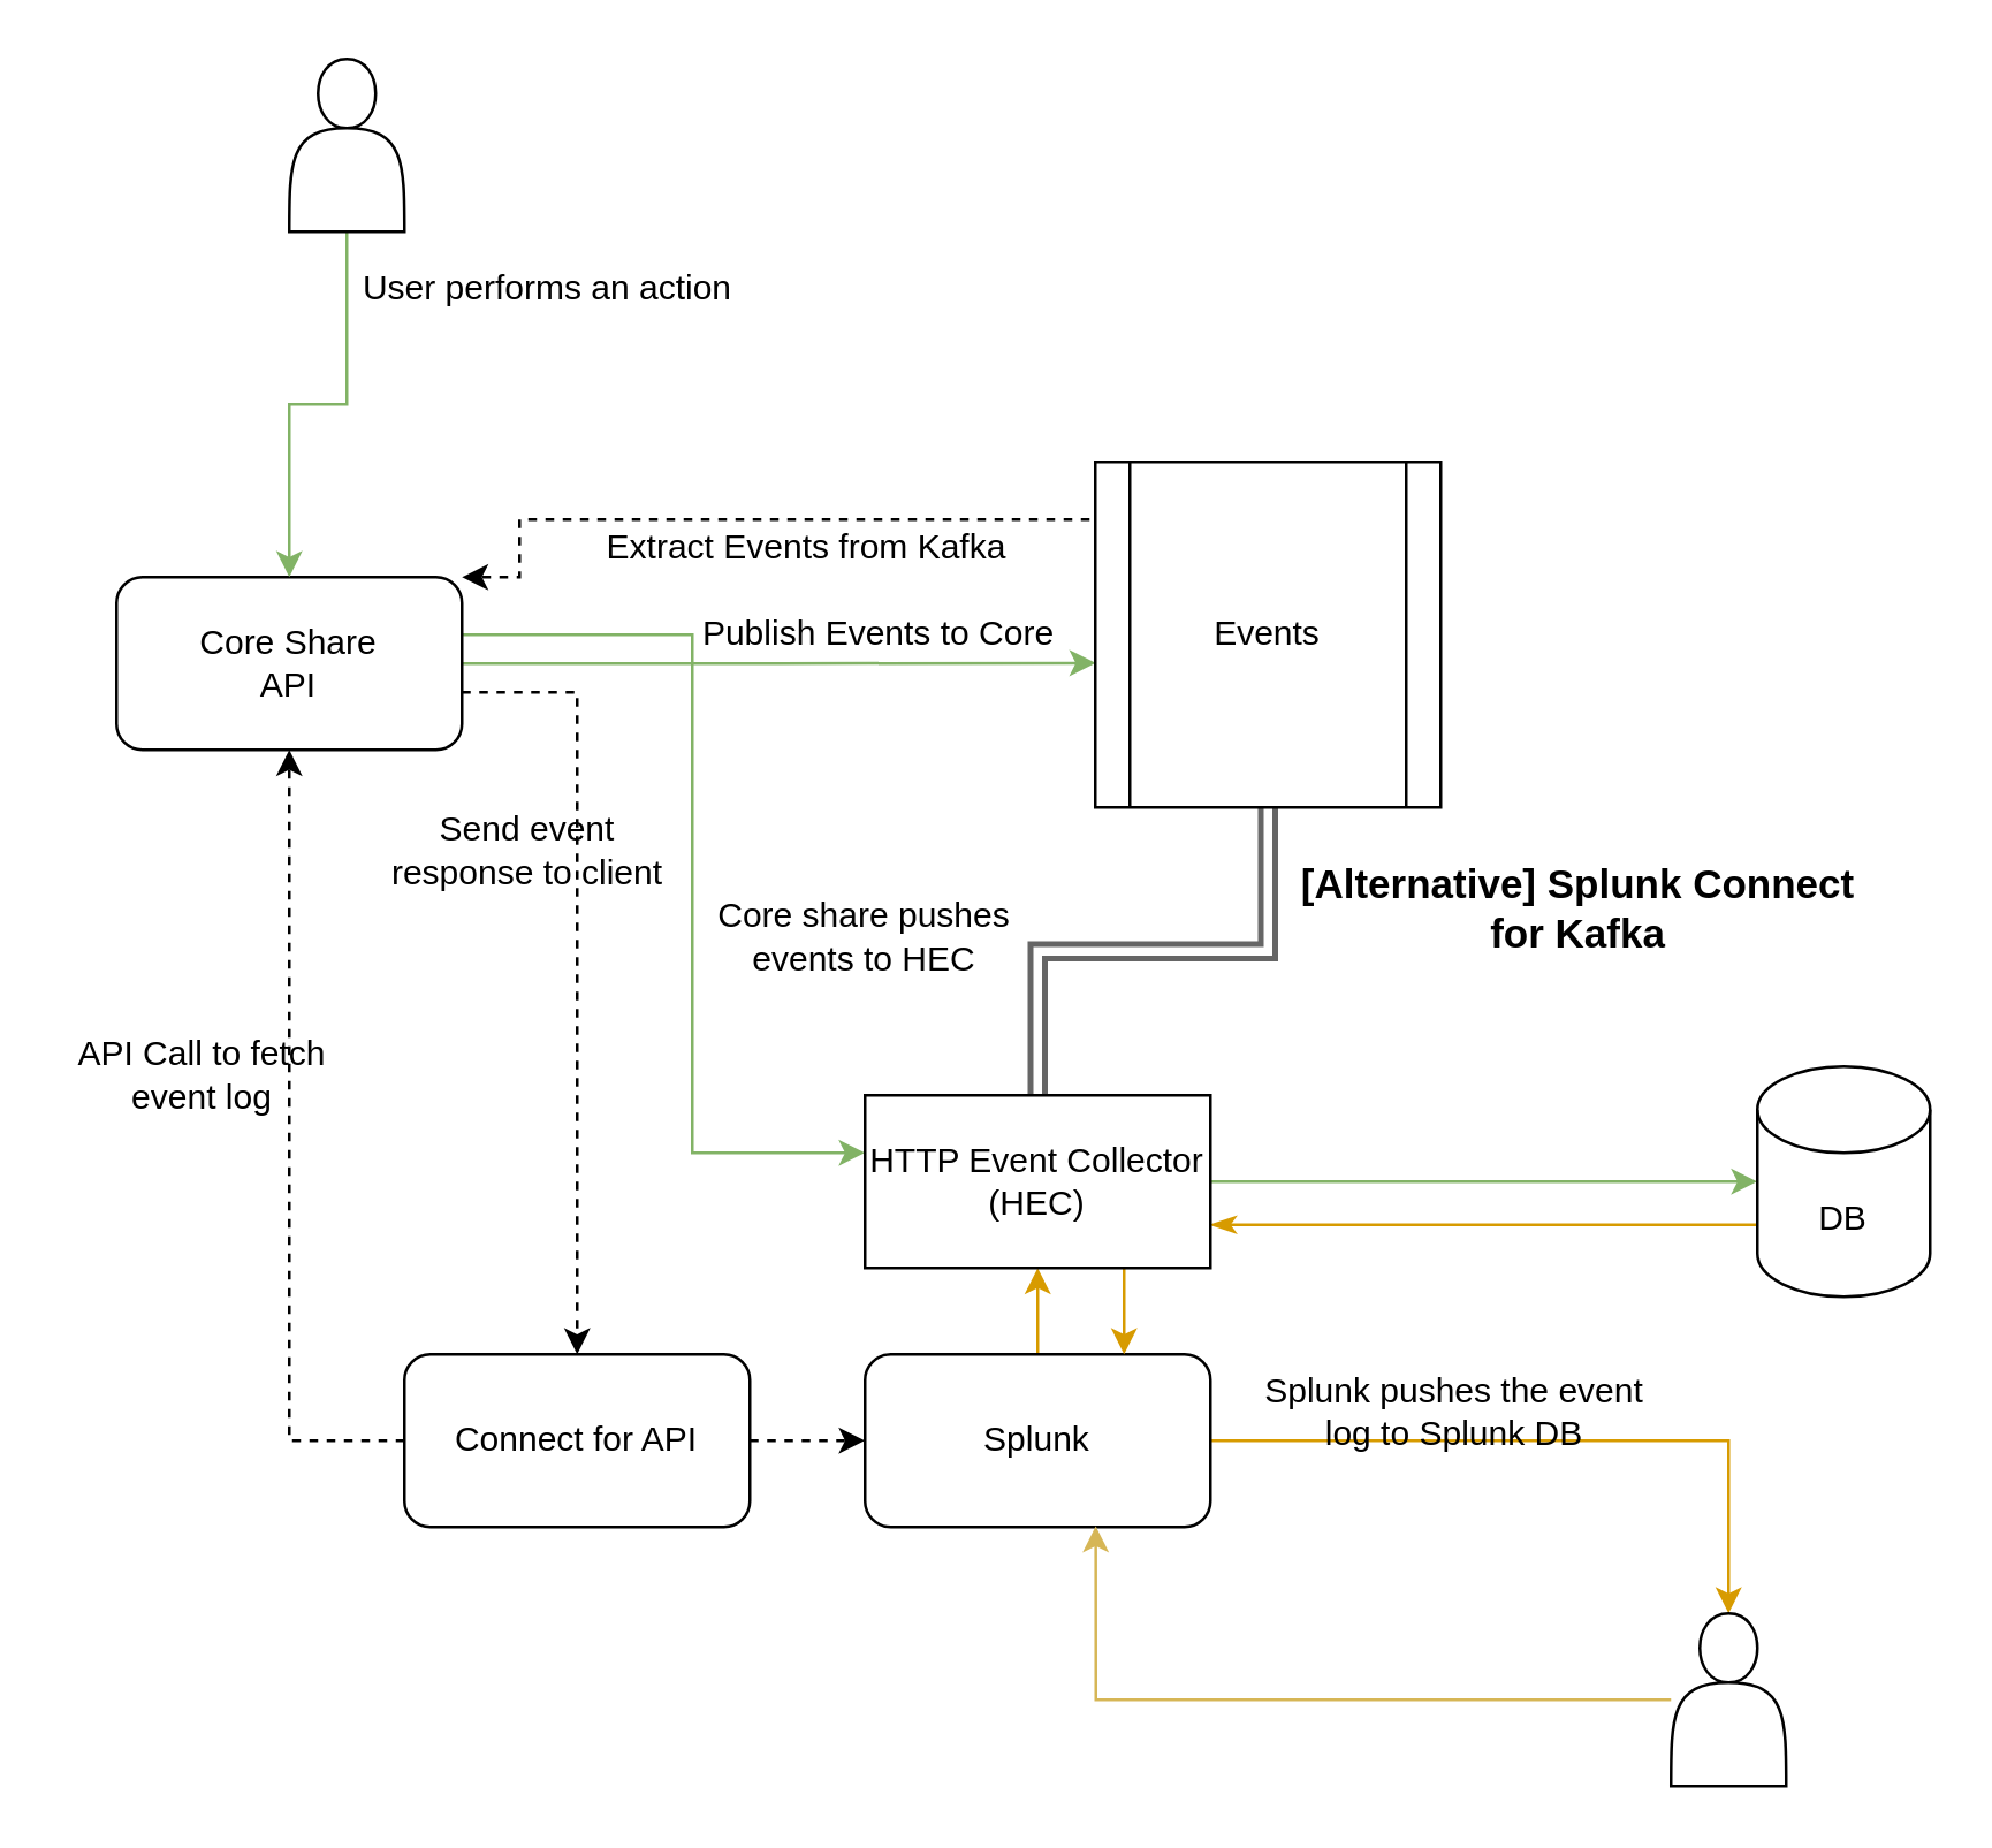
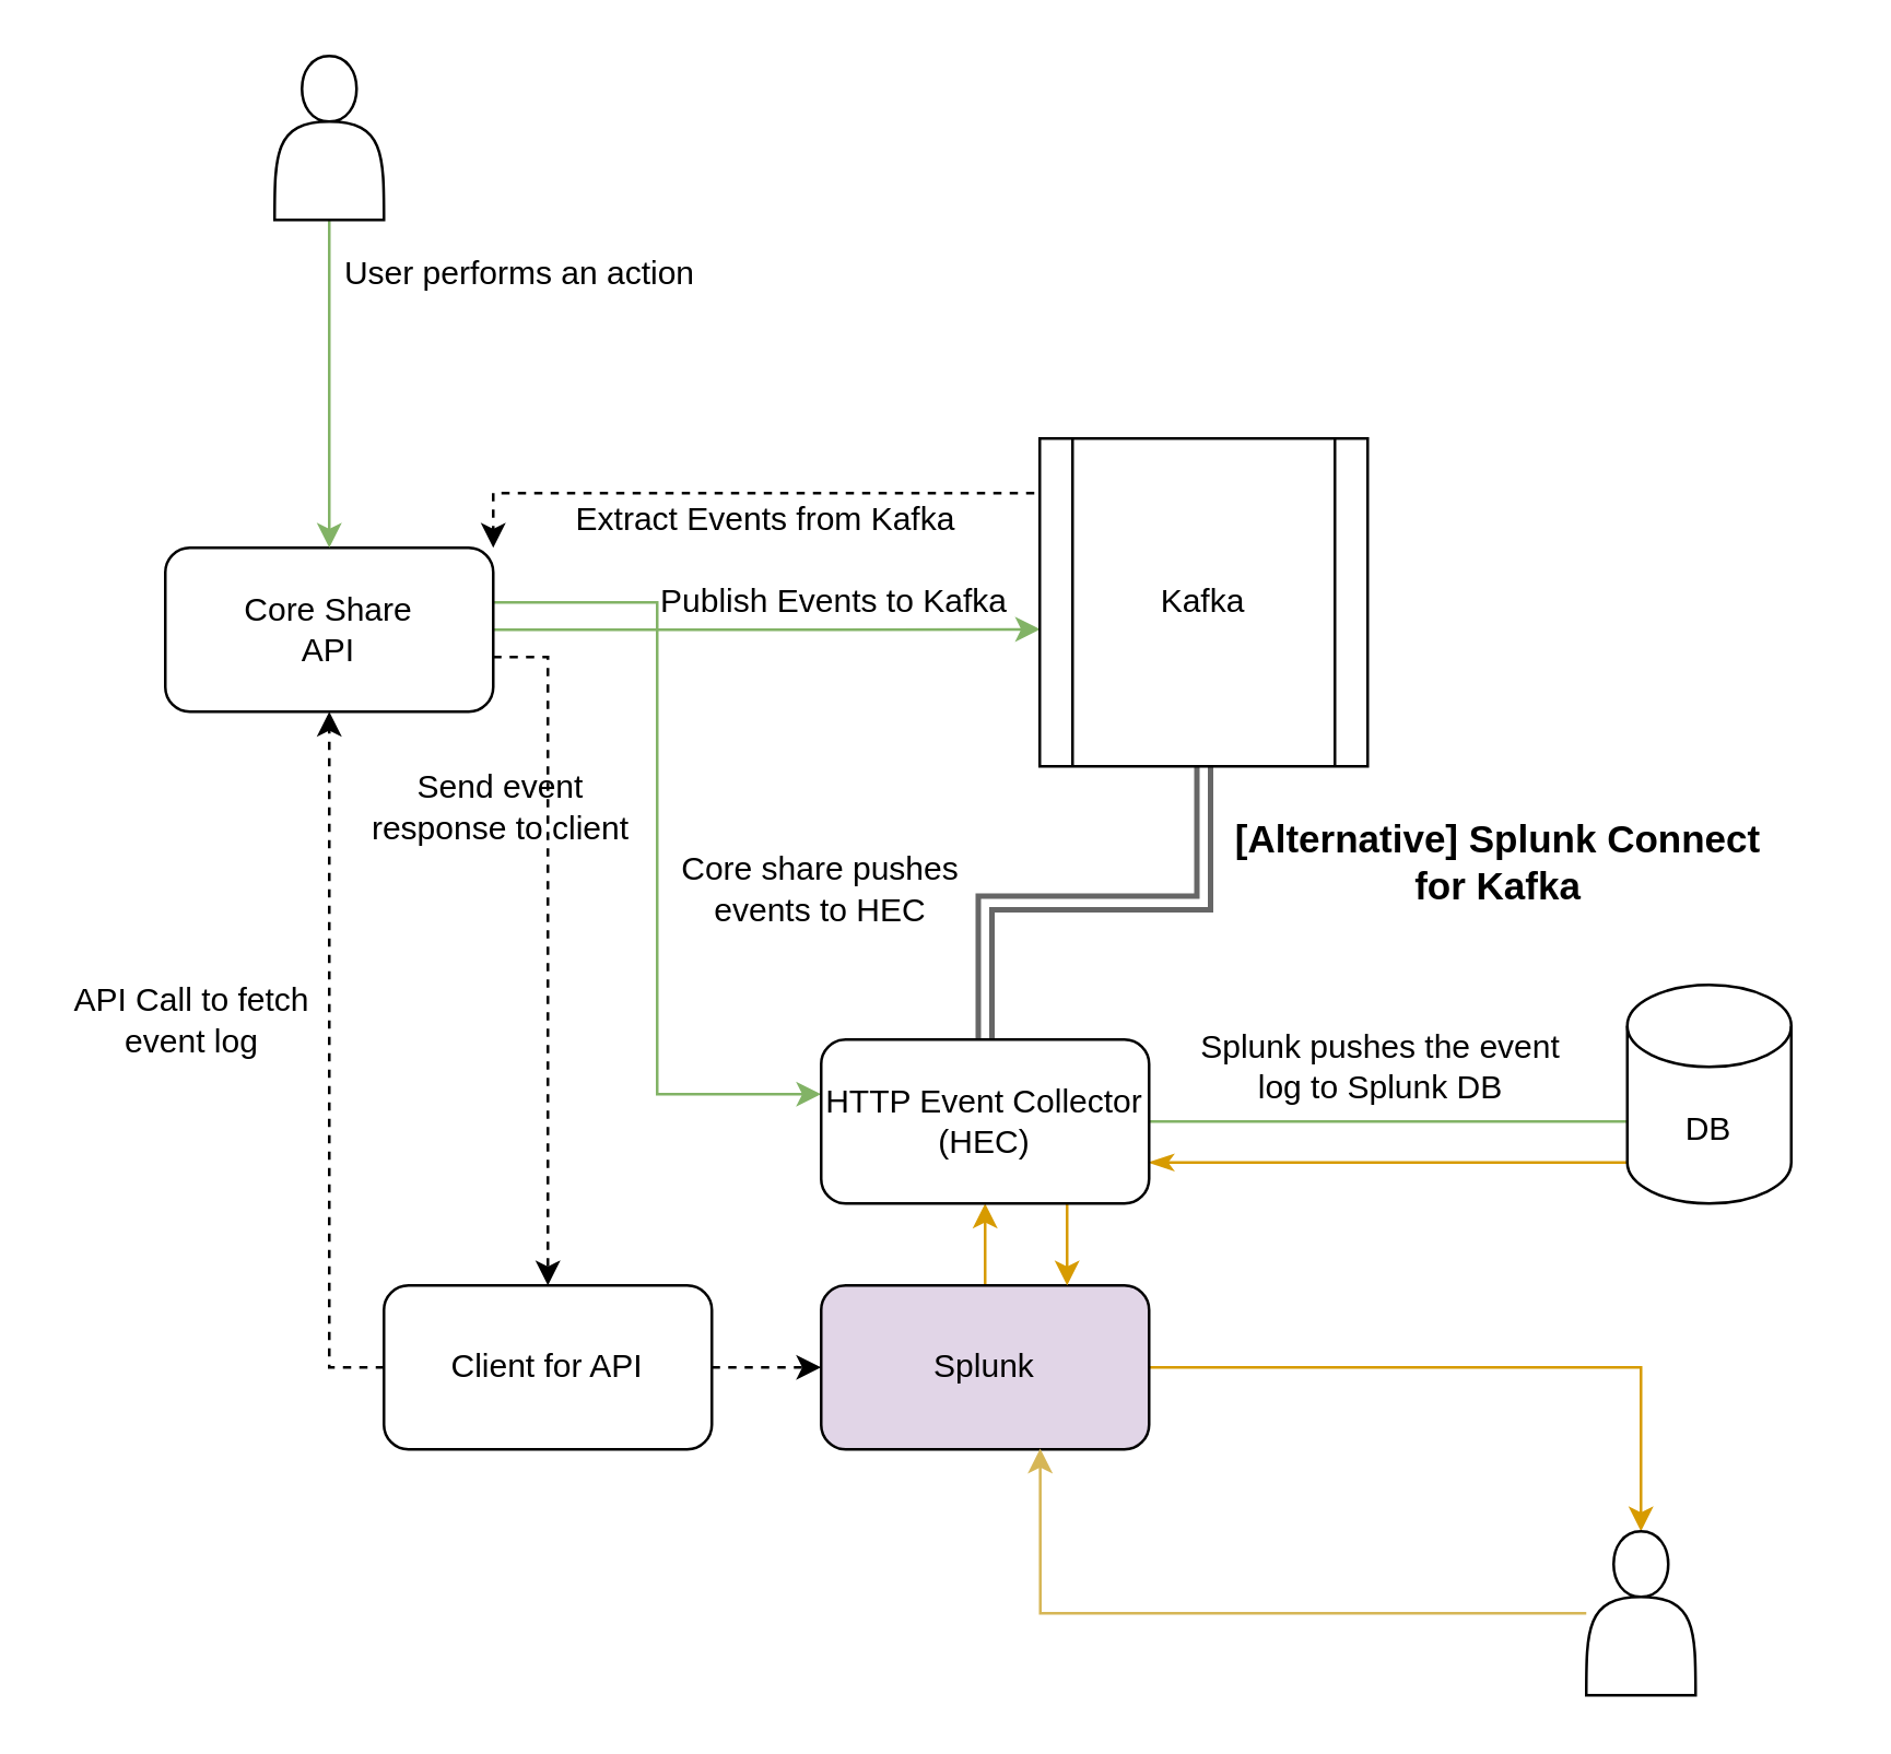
  <mxCell id="0" />
  <mxCell id="1" parent="0" />
  <mxCell id="2" style="edgeStyle=orthogonalEdgeStyle;rounded=0;orthogonalLoop=1;jettySize=auto;html=1;entryX=0.001;entryY=0.582;entryDx=0;entryDy=0;entryPerimeter=0;fillColor=#d5e8d4;strokeColor=#82b366;" edge="1" parent="1" source="5" target="8"><mxGeometry relative="1" as="geometry" /></mxCell>
  <mxCell id="3" style="edgeStyle=orthogonalEdgeStyle;rounded=0;orthogonalLoop=1;jettySize=auto;html=1;fillColor=#d5e8d4;strokeColor=#82b366;" edge="1" parent="1" source="5" target="29"><mxGeometry relative="1" as="geometry"><mxPoint x="350" y="400" as="targetPoint" /><Array as="points"><mxPoint x="240" y="220" /><mxPoint x="240" y="400" /></Array></mxGeometry></mxCell>
  <mxCell id="4" style="edgeStyle=orthogonalEdgeStyle;rounded=0;orthogonalLoop=1;jettySize=auto;html=1;dashed=1;" edge="1" parent="1" source="5" target="27"><mxGeometry relative="1" as="geometry"><Array as="points"><mxPoint x="200" y="240" /></Array></mxGeometry></mxCell>
- <mxCell id="5" value="Core Share&lt;br&gt;API" style="rounded=1;whiteSpace=wrap;html=1;" vertex="1" parent="1"><mxGeometry x="40" y="200" width="120" height="60" as="geometry" /></mxCell>
+ <mxCell id="5" value="Core Share&lt;br&gt;API" style="rounded=1;whiteSpace=wrap;html=1;" vertex="1" parent="1"><mxGeometry x="60" y="200" width="120" height="60" as="geometry" /></mxCell>
  <mxCell id="6" style="edgeStyle=orthogonalEdgeStyle;rounded=0;orthogonalLoop=1;jettySize=auto;html=1;exitX=0;exitY=0.25;exitDx=0;exitDy=0;entryX=1;entryY=0;entryDx=0;entryDy=0;dashed=1;" edge="1" parent="1" source="8" target="5"><mxGeometry relative="1" as="geometry"><Array as="points"><mxPoint x="380" y="180" /><mxPoint x="180" y="180" /></Array></mxGeometry></mxCell>
  <mxCell id="7" style="edgeStyle=orthogonalEdgeStyle;rounded=0;orthogonalLoop=1;jettySize=auto;html=1;entryX=0.5;entryY=0;entryDx=0;entryDy=0;endArrow=none;endFill=0;fillColor=#f5f5f5;strokeColor=#666666;strokeWidth=2;shape=link;" edge="1" parent="1" source="8" target="29"><mxGeometry relative="1" as="geometry" /></mxCell>
- <mxCell id="8" value="Events" style="shape=process;whiteSpace=wrap;html=1;backgroundOutline=1;" vertex="1" parent="1"><mxGeometry x="380" y="160" width="120" height="120" as="geometry" /></mxCell>
+ <mxCell id="8" value="Kafka" style="shape=process;whiteSpace=wrap;html=1;backgroundOutline=1;" vertex="1" parent="1"><mxGeometry x="380" y="160" width="120" height="120" as="geometry" /></mxCell>
  <mxCell id="9" style="edgeStyle=orthogonalEdgeStyle;rounded=0;orthogonalLoop=1;jettySize=auto;html=1;entryX=0;entryY=0.5;entryDx=0;entryDy=0;entryPerimeter=0;exitX=1;exitY=0.5;exitDx=0;exitDy=0;fillColor=#d5e8d4;strokeColor=#82b366;" edge="1" parent="1" source="29" target="15"><mxGeometry relative="1" as="geometry"><Array as="points"><mxPoint x="600" y="410" /></Array></mxGeometry></mxCell>
  <mxCell id="10" style="edgeStyle=orthogonalEdgeStyle;rounded=0;orthogonalLoop=1;jettySize=auto;html=1;entryX=0.5;entryY=1;entryDx=0;entryDy=0;dashed=1;exitX=0;exitY=0.5;exitDx=0;exitDy=0;" edge="1" parent="1" source="27" target="5"><mxGeometry relative="1" as="geometry"><mxPoint x="100" y="550" as="sourcePoint" /></mxGeometry></mxCell>
  <mxCell id="11" value="" style="edgeStyle=orthogonalEdgeStyle;rounded=0;orthogonalLoop=1;jettySize=auto;html=1;fillColor=#ffe6cc;strokeColor=#d79b00;" edge="1" parent="1" source="13" target="29"><mxGeometry relative="1" as="geometry"><Array as="points"><mxPoint x="390" y="440" /><mxPoint x="390" y="440" /></Array></mxGeometry></mxCell>
  <mxCell id="12" style="edgeStyle=orthogonalEdgeStyle;rounded=0;orthogonalLoop=1;jettySize=auto;html=1;exitX=1;exitY=0.5;exitDx=0;exitDy=0;fillColor=#ffe6cc;strokeColor=#d79b00;" edge="1" parent="1" source="13" target="25"><mxGeometry relative="1" as="geometry" /></mxCell>
- <mxCell id="13" value="Splunk" style="rounded=1;whiteSpace=wrap;html=1;" vertex="1" parent="1"><mxGeometry x="300" y="470" width="120" height="60" as="geometry" /></mxCell>
+ <mxCell id="13" value="Splunk" style="rounded=1;whiteSpace=wrap;html=1;fillColor=#e1d5e7;" vertex="1" parent="1"><mxGeometry x="300" y="470" width="120" height="60" as="geometry" /></mxCell>
  <mxCell id="14" style="edgeStyle=orthogonalEdgeStyle;rounded=0;orthogonalLoop=1;jettySize=auto;html=1;exitX=0;exitY=0;exitDx=0;exitDy=52.5;exitPerimeter=0;entryX=1;entryY=0.75;entryDx=0;entryDy=0;fillColor=#ffe6cc;strokeColor=#d79b00;endArrow=classicThin;endFill=1;" edge="1" parent="1" source="15" target="29"><mxGeometry relative="1" as="geometry"><Array as="points"><mxPoint x="610" y="425" /></Array></mxGeometry></mxCell>
- <mxCell id="15" value="DB" style="shape=cylinder3;whiteSpace=wrap;html=1;boundedLbl=1;backgroundOutline=1;size=15;" vertex="1" parent="1"><mxGeometry x="610" y="370" width="60" height="80" as="geometry" /></mxCell>
- <mxCell id="16" value="Publish Events to Core" style="text;html=1;strokeColor=none;fillColor=none;align=center;verticalAlign=middle;whiteSpace=wrap;rounded=0;" vertex="1" parent="1"><mxGeometry x="240" y="215" width="130" height="10" as="geometry" /></mxCell>
- <mxCell id="17" value="Splunk pushes the event log to Splunk DB" style="text;html=1;strokeColor=none;fillColor=none;align=center;verticalAlign=middle;whiteSpace=wrap;rounded=0;" vertex="1" parent="1"><mxGeometry x="430" y="480" width="150" height="20" as="geometry" /></mxCell>
+ <mxCell id="15" value="DB" style="shape=cylinder3;whiteSpace=wrap;html=1;boundedLbl=1;backgroundOutline=1;size=15;" vertex="1" parent="1"><mxGeometry x="595" y="360" width="60" height="80" as="geometry" /></mxCell>
+ <mxCell id="16" value="Publish Events to Kafka" style="text;html=1;strokeColor=none;fillColor=none;align=center;verticalAlign=middle;whiteSpace=wrap;rounded=0;" vertex="1" parent="1"><mxGeometry x="240" y="215" width="130" height="10" as="geometry" /></mxCell>
+ <mxCell id="17" value="Splunk pushes the event log to Splunk DB" style="text;html=1;strokeColor=none;fillColor=none;align=center;verticalAlign=middle;whiteSpace=wrap;rounded=0;" vertex="1" parent="1"><mxGeometry x="430" y="380" width="150" height="20" as="geometry" /></mxCell>
  <mxCell id="18" value="API Call to fetch event log" style="text;html=1;strokeColor=none;fillColor=none;align=center;verticalAlign=middle;whiteSpace=wrap;rounded=0;" vertex="1" parent="1"><mxGeometry x="20" y="368" width="100" height="10" as="geometry" /></mxCell>
  <mxCell id="19" style="edgeStyle=orthogonalEdgeStyle;rounded=0;orthogonalLoop=1;jettySize=auto;html=1;entryX=0.5;entryY=0;entryDx=0;entryDy=0;fillColor=#d5e8d4;strokeColor=#82b366;" edge="1" parent="1" source="20" target="5"><mxGeometry relative="1" as="geometry" /></mxCell>
  <mxCell id="20" value="" style="shape=actor;whiteSpace=wrap;html=1;" vertex="1" parent="1"><mxGeometry x="100" y="20" width="40" height="60" as="geometry" /></mxCell>
  <mxCell id="21" value="User performs an action" style="text;html=1;strokeColor=none;fillColor=none;align=center;verticalAlign=middle;whiteSpace=wrap;rounded=0;" vertex="1" parent="1"><mxGeometry x="120" y="90" width="140" height="20" as="geometry" /></mxCell>
  <mxCell id="22" value="Core share pushes events to HEC" style="text;html=1;strokeColor=none;fillColor=none;align=center;verticalAlign=middle;whiteSpace=wrap;rounded=0;" vertex="1" parent="1"><mxGeometry x="240" y="320" width="120" height="10" as="geometry" /></mxCell>
  <mxCell id="23" value="Extract Events from Kafka" style="text;html=1;strokeColor=none;fillColor=none;align=center;verticalAlign=middle;whiteSpace=wrap;rounded=0;" vertex="1" parent="1"><mxGeometry x="205" y="185" width="150" height="10" as="geometry" /></mxCell>
  <mxCell id="24" style="edgeStyle=orthogonalEdgeStyle;rounded=0;orthogonalLoop=1;jettySize=auto;html=1;entryX=0.668;entryY=0.995;entryDx=0;entryDy=0;entryPerimeter=0;fillColor=#fff2cc;strokeColor=#d6b656;" edge="1" parent="1" source="25" target="13"><mxGeometry relative="1" as="geometry" /></mxCell>
  <mxCell id="25" value="" style="shape=actor;whiteSpace=wrap;html=1;" vertex="1" parent="1"><mxGeometry x="580" y="560" width="40" height="60" as="geometry" /></mxCell>
  <mxCell id="26" value="" style="edgeStyle=orthogonalEdgeStyle;rounded=0;orthogonalLoop=1;jettySize=auto;html=1;dashed=1;" edge="1" parent="1" source="27" target="13"><mxGeometry relative="1" as="geometry" /></mxCell>
- <mxCell id="27" value="Connect for API" style="rounded=1;whiteSpace=wrap;html=1;" vertex="1" parent="1"><mxGeometry x="140" y="470" width="120" height="60" as="geometry" /></mxCell>
+ <mxCell id="27" value="Client for API" style="rounded=1;whiteSpace=wrap;html=1;" vertex="1" parent="1"><mxGeometry x="140" y="470" width="120" height="60" as="geometry" /></mxCell>
  <mxCell id="28" style="edgeStyle=orthogonalEdgeStyle;rounded=0;orthogonalLoop=1;jettySize=auto;html=1;exitX=0.75;exitY=1;exitDx=0;exitDy=0;entryX=0.75;entryY=0;entryDx=0;entryDy=0;fillColor=#ffe6cc;strokeColor=#d79b00;" edge="1" parent="1" source="29" target="13"><mxGeometry relative="1" as="geometry" /></mxCell>
- <mxCell id="29" value="HTTP Event Collector&lt;br&gt;(HEC)" style="rounded=0;whiteSpace=wrap;html=1;" vertex="1" parent="1"><mxGeometry x="300" y="380" width="120" height="60" as="geometry" /></mxCell>
+ <mxCell id="29" value="HTTP Event Collector&lt;br&gt;(HEC)" style="whiteSpace=wrap;html=1;rounded=1;" vertex="1" parent="1"><mxGeometry x="300" y="380" width="120" height="60" as="geometry" /></mxCell>
  <mxCell id="30" value="Send event response to client" style="text;html=1;strokeColor=none;fillColor=none;align=center;verticalAlign=middle;whiteSpace=wrap;rounded=0;" vertex="1" parent="1"><mxGeometry x="133" y="290" width="100" height="10" as="geometry" /></mxCell>
  <mxCell id="31" value="&lt;b&gt;&lt;font style=&quot;font-size: 14px&quot;&gt;[Alternative] Splunk Connect for Kafka&lt;/font&gt;&lt;/b&gt;" style="text;html=1;strokeColor=none;fillColor=none;align=center;verticalAlign=middle;whiteSpace=wrap;rounded=0;" vertex="1" parent="1"><mxGeometry x="443" y="310" width="210" height="10" as="geometry" /></mxCell>
